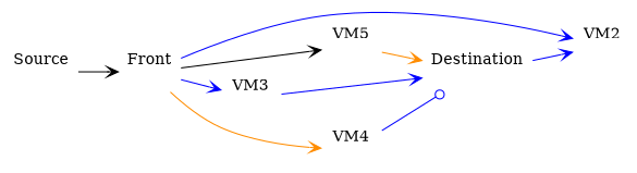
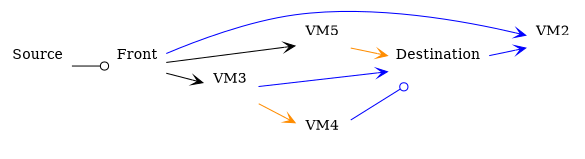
  digraph {
    rankdir=LR
    node [color=darkgreen labelloc=t shape=plaintext]
    edge [arrowhead=vee color=blue]
    n1 [label=Source]
    n2 [color=darkorange label=Front]
    n3 [label=VM5]
    n4 [label=VM2]
    n5 [color=black label=VM3]
    n6 [label=VM4]
    n7 [label=Destination]
-   n1 -> n2 [color=black]
+   n1 -> n2 [arrowhead=odot color=black]
    n2 -> n3 [color=black]
    n2 -> n4
-   n2 -> n5
-   n2 -> n6 [color=darkorange]
+   n2 -> n5 [color=black]
+   n5 -> n6 [color=darkorange]
    n3 -> n7 [color=darkorange]
    n5 -> n7
    n6 -> n7 [arrowhead=odot]
    n7 -> n4
  }
